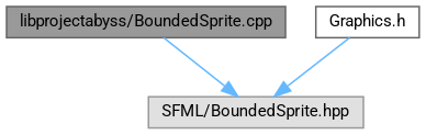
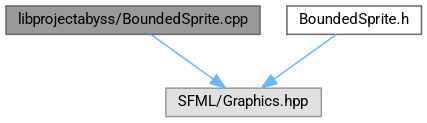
  digraph {
    fontname=Roboto
    node [fontname=Roboto fontsize=10 shape=box style=filled]
    edge [color=steelblue1 fontname=Roboto fontsize=10 labelfontname=Helvetica labelfontsize=10 style=solid]
    n1 [color=gray40 fillcolor=grey60 fontcolor=black height=0.2 label="libprojectabyss/BoundedSprite.cpp" width=0.4]
-   n2 [color=grey60 fillcolor="#E0E0E0" height=0.2 label="SFML/BoundedSprite.hpp" width=0.4]
-   n3 [color=grey40 fillcolor=white height=0.2 label="Graphics.h" width=0.4]
+   n2 [color=grey60 fillcolor="#E0E0E0" height=0.2 label="SFML/Graphics.hpp" width=0.4]
+   n3 [color=grey40 fillcolor=white height=0.2 label="BoundedSprite.h" width=0.4]
    n1 -> n2
    n3 -> n2
  }
